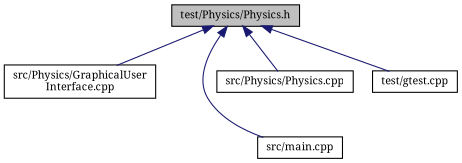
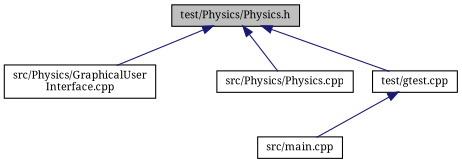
  digraph {
    fontname="Noto Serif"
    node [color=black fillcolor=white fontname="Noto Serif" fontsize=10 shape=record style=filled]
    edge [color=midnightblue dir=back fontname="Noto Serif" fontsize=10 labelfontname=Helvetica labelfontsize=10 style=solid]
    n1 [fillcolor=grey75 fontcolor=black height=0.2 label="test/Physics/Physics.h" width=0.4]
    n2 [height=0.2 label="src/Physics/GraphicalUser\lInterface.cpp" width=0.4]
    n3 [height=0.2 label="src/main.cpp" width=0.4]
    n4 [height=0.2 label="src/Physics/Physics.cpp" width=0.4]
    n5 [height=0.2 label="test/gtest.cpp" width=0.4]
    n1 -> n2
-   n1 -> n3
+   n5 -> n3
    n1 -> n4
    n1 -> n5
  }
